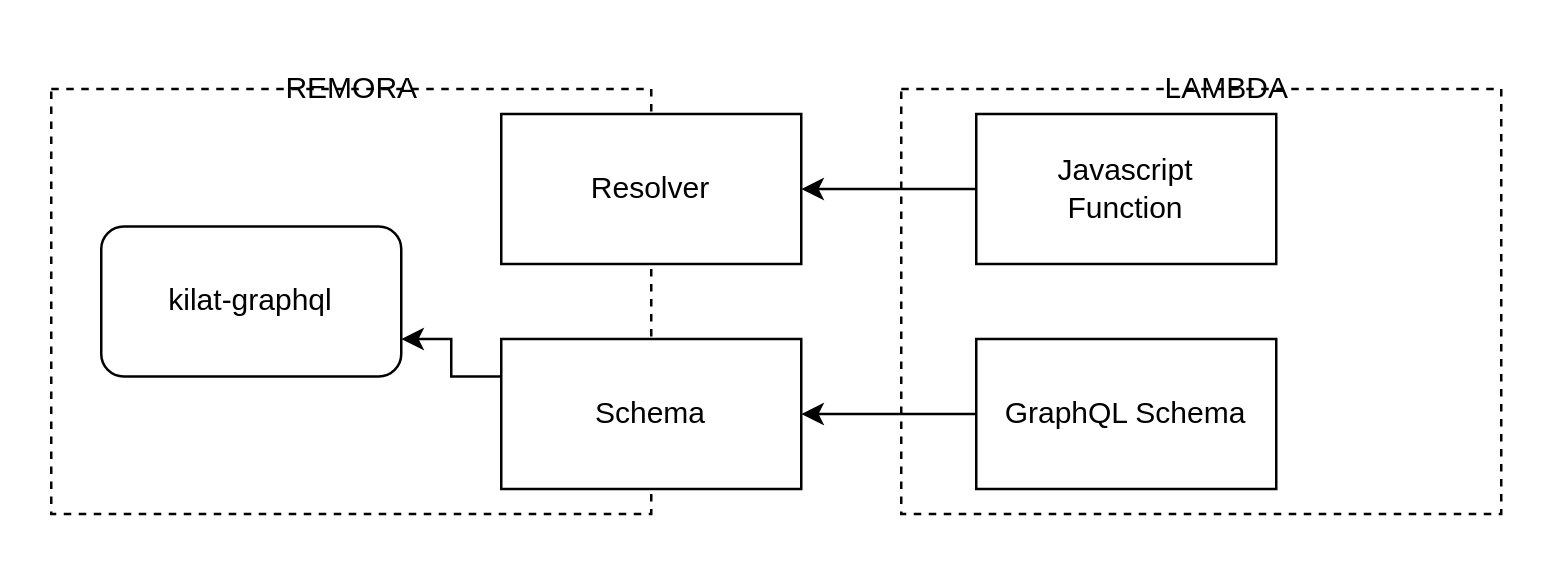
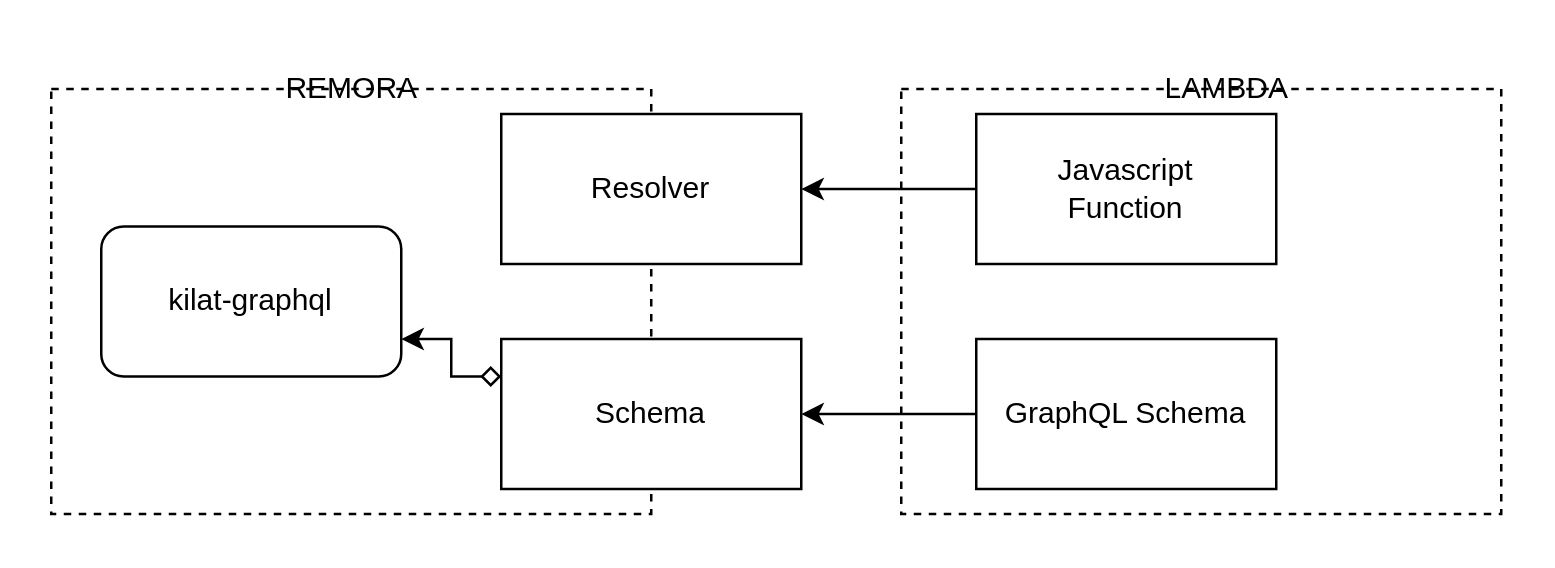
  <mxCell id="0" />
  <mxCell id="1" parent="0" />
  <mxCell id="2" value="" style="rounded=0;whiteSpace=wrap;html=1;dashed=1;" vertex="1" parent="1"><mxGeometry x="20" y="35" width="240" height="170" as="geometry" /></mxCell>
- <mxCell id="3" style="edgeStyle=orthogonalEdgeStyle;rounded=0;orthogonalLoop=1;jettySize=auto;html=1;exitX=1;exitY=0.75;exitDx=0;exitDy=0;entryX=0;entryY=0.25;entryDx=0;entryDy=0;startArrow=classic;startFill=1;endArrow=none;endFill=0;" edge="1" parent="1" source="4" target="6"><mxGeometry relative="1" as="geometry" /></mxCell>
+ <mxCell id="3" style="edgeStyle=orthogonalEdgeStyle;rounded=0;orthogonalLoop=1;jettySize=auto;html=1;exitX=1;exitY=0.75;exitDx=0;exitDy=0;entryX=0;entryY=0.25;entryDx=0;entryDy=0;startArrow=classic;startFill=1;endArrow=diamond;endFill=0;" edge="1" parent="1" source="4" target="6"><mxGeometry relative="1" as="geometry" /></mxCell>
  <mxCell id="4" value="kilat-graphql" style="whiteSpace=wrap;html=1;rounded=1;" vertex="1" parent="1"><mxGeometry x="40" y="90" width="120" height="60" as="geometry" /></mxCell>
  <mxCell id="5" value="Resolver" style="rounded=0;whiteSpace=wrap;html=1;" vertex="1" parent="1"><mxGeometry x="200" y="45" width="120" height="60" as="geometry" /></mxCell>
  <mxCell id="6" value="Schema" style="rounded=0;whiteSpace=wrap;html=1;" vertex="1" parent="1"><mxGeometry x="200" y="135" width="120" height="60" as="geometry" /></mxCell>
  <mxCell id="7" value="REMORA" style="text;html=1;align=center;verticalAlign=middle;resizable=0;points=[];autosize=1;strokeColor=none;fillColor=none;" vertex="1" parent="1"><mxGeometry x="100" y="20" width="80" height="30" as="geometry" /></mxCell>
  <mxCell id="8" value="" style="rounded=0;whiteSpace=wrap;html=1;dashed=1;" vertex="1" parent="1"><mxGeometry x="360" y="35" width="240" height="170" as="geometry" /></mxCell>
  <mxCell id="9" style="edgeStyle=orthogonalEdgeStyle;rounded=0;orthogonalLoop=1;jettySize=auto;html=1;exitX=0;exitY=0.5;exitDx=0;exitDy=0;entryX=1;entryY=0.5;entryDx=0;entryDy=0;" edge="1" parent="1" source="10" target="5"><mxGeometry relative="1" as="geometry" /></mxCell>
  <mxCell id="10" value="Javascript&lt;br&gt;Function" style="rounded=0;whiteSpace=wrap;html=1;" vertex="1" parent="1"><mxGeometry x="390" y="45" width="120" height="60" as="geometry" /></mxCell>
  <mxCell id="11" style="edgeStyle=orthogonalEdgeStyle;rounded=0;orthogonalLoop=1;jettySize=auto;html=1;exitX=0;exitY=0.5;exitDx=0;exitDy=0;entryX=1;entryY=0.5;entryDx=0;entryDy=0;" edge="1" parent="1" source="12" target="6"><mxGeometry relative="1" as="geometry" /></mxCell>
  <mxCell id="12" value="GraphQL Schema" style="rounded=0;whiteSpace=wrap;html=1;" vertex="1" parent="1"><mxGeometry x="390" y="135" width="120" height="60" as="geometry" /></mxCell>
  <mxCell id="13" value="LAMBDA" style="text;html=1;align=center;verticalAlign=middle;resizable=0;points=[];autosize=1;strokeColor=none;fillColor=none;" vertex="1" parent="1"><mxGeometry x="455" y="20" width="70" height="30" as="geometry" /></mxCell>
